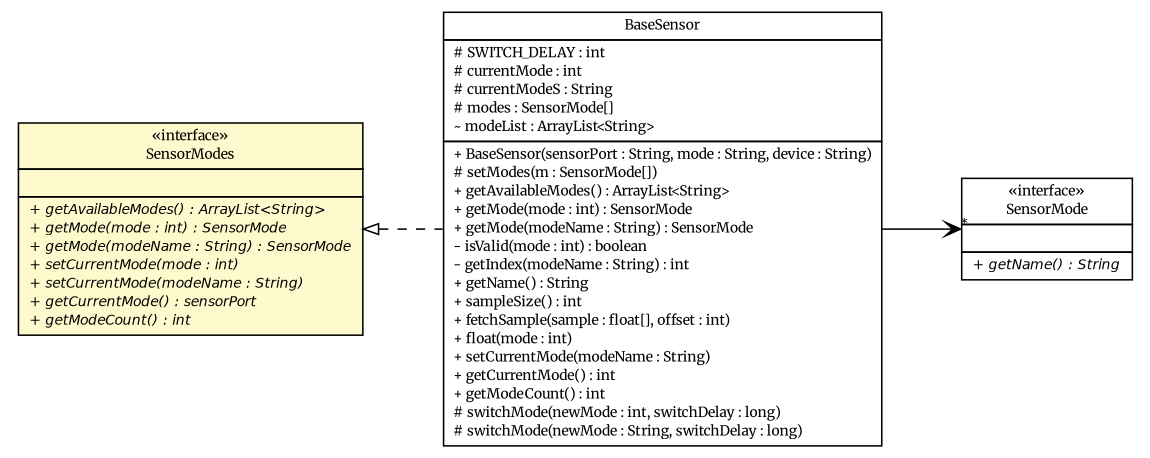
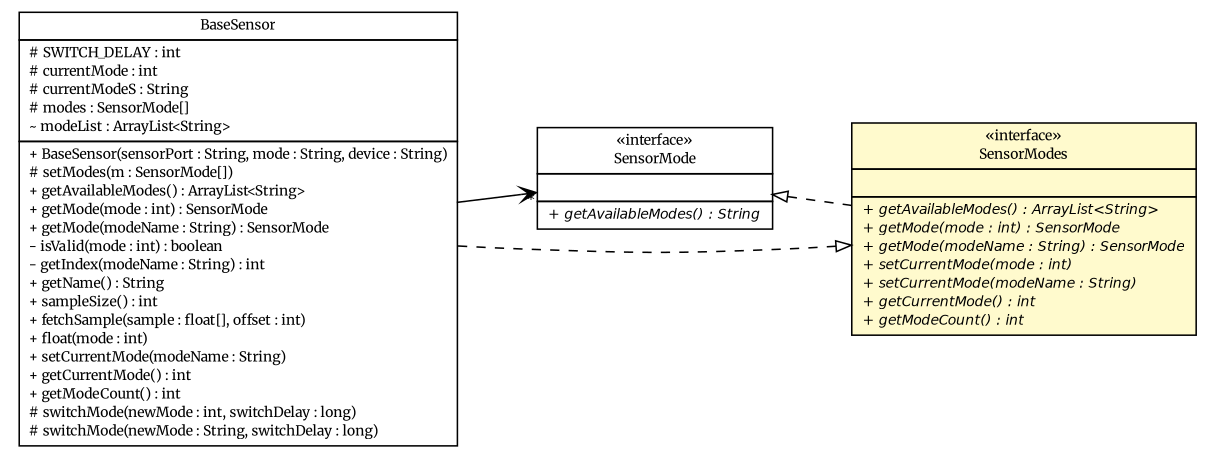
  digraph {
    fontname=Merriweather
    nodesep=0.25
    rankdir=LR
    ranksep=0.5
    node [fontcolor=black fontname=Merriweather fontsize=9.0 shape=plaintext]
    edge [fontname=Merriweather fontsize=10 headport=p labelfontname=Helvetica labelfontsize=10 tailport=p arrowtail=empty dir=back style=dashed]
    n1 [label=<<table title="ev3dev.hardware.sensors.BaseSensor" border="0" cellborder="1" cellspacing="0" cellpadding="2" port="p" href="./BaseSensor.html"> 		<tr><td><table border="0" cellspacing="0" cellpadding="1"> <tr><td align="center" balign="center"> BaseSensor </td></tr> 		</table></td></tr> 		<tr><td><table border="0" cellspacing="0" cellpadding="1"> <tr><td align="left" balign="left"> # SWITCH_DELAY : int </td></tr> <tr><td align="left" balign="left"> # currentMode : int </td></tr> <tr><td align="left" balign="left"> # currentModeS : String </td></tr> <tr><td align="left" balign="left"> # modes : SensorMode[] </td></tr> <tr><td align="left" balign="left"> ~ modeList : ArrayList&lt;String&gt; </td></tr> 		</table></td></tr> 		<tr><td><table border="0" cellspacing="0" cellpadding="1"> <tr><td align="left" balign="left"> + BaseSensor(sensorPort : String, mode : String, device : String) </td></tr> <tr><td align="left" balign="left"> # setModes(m : SensorMode[]) </td></tr> <tr><td align="left" balign="left"> + getAvailableModes() : ArrayList&lt;String&gt; </td></tr> <tr><td align="left" balign="left"> + getMode(mode : int) : SensorMode </td></tr> <tr><td align="left" balign="left"> + getMode(modeName : String) : SensorMode </td></tr> <tr><td align="left" balign="left"> - isValid(mode : int) : boolean </td></tr> <tr><td align="left" balign="left"> - getIndex(modeName : String) : int </td></tr> <tr><td align="left" balign="left"> + getName() : String </td></tr> <tr><td align="left" balign="left"> + sampleSize() : int </td></tr> <tr><td align="left" balign="left"> + fetchSample(sample : float[], offset : int) </td></tr> <tr><td align="left" balign="left"> + float(mode : int) </td></tr> <tr><td align="left" balign="left"> + setCurrentMode(modeName : String) </td></tr> <tr><td align="left" balign="left"> + getCurrentMode() : int </td></tr> <tr><td align="left" balign="left"> + getModeCount() : int </td></tr> <tr><td align="left" balign="left"> # switchMode(newMode : int, switchDelay : long) </td></tr> <tr><td align="left" balign="left"> # switchMode(newMode : String, switchDelay : long) </td></tr> 		</table></td></tr> 		</table>>]
-   n2 [label=<<table title="ev3dev.hardware.sensors.SensorMode" border="0" cellborder="1" cellspacing="0" cellpadding="2" port="p" href="./SensorMode.html"> 		<tr><td><table border="0" cellspacing="0" cellpadding="1"> <tr><td align="center" balign="center"> &#171;interface&#187; </td></tr> <tr><td align="center" balign="center"> SensorMode </td></tr> 		</table></td></tr> 		<tr><td><table border="0" cellspacing="0" cellpadding="1"> <tr><td align="left" balign="left">  </td></tr> 		</table></td></tr> 		<tr><td><table border="0" cellspacing="0" cellpadding="1"> <tr><td align="left" balign="left"><font face="Helvetica-Oblique" point-size="9.0"> + getName() : String </font></td></tr> 		</table></td></tr> 		</table>>]
-   n3 [label=<<table title="ev3dev.hardware.sensors.SensorModes" border="0" cellborder="1" cellspacing="0" cellpadding="2" port="p" bgcolor="lemonChiffon" href="./SensorModes.html"> 		<tr><td><table border="0" cellspacing="0" cellpadding="1"> <tr><td align="center" balign="center"> &#171;interface&#187; </td></tr> <tr><td align="center" balign="center"> SensorModes </td></tr> 		</table></td></tr> 		<tr><td><table border="0" cellspacing="0" cellpadding="1"> <tr><td align="left" balign="left">  </td></tr> 		</table></td></tr> 		<tr><td><table border="0" cellspacing="0" cellpadding="1"> <tr><td align="left" balign="left"><font face="Helvetica-Oblique" point-size="9.0"> + getAvailableModes() : ArrayList&lt;String&gt; </font></td></tr> <tr><td align="left" balign="left"><font face="Helvetica-Oblique" point-size="9.0"> + getMode(mode : int) : SensorMode </font></td></tr> <tr><td align="left" balign="left"><font face="Helvetica-Oblique" point-size="9.0"> + getMode(modeName : String) : SensorMode </font></td></tr> <tr><td align="left" balign="left"><font face="Helvetica-Oblique" point-size="9.0"> + setCurrentMode(mode : int) </font></td></tr> <tr><td align="left" balign="left"><font face="Helvetica-Oblique" point-size="9.0"> + setCurrentMode(modeName : String) </font></td></tr> <tr><td align="left" balign="left"><font face="Helvetica-Oblique" point-size="9.0"> + getCurrentMode() : sensorPort </font></td></tr> <tr><td align="left" balign="left"><font face="Helvetica-Oblique" point-size="9.0"> + getModeCount() : int </font></td></tr> 		</table></td></tr> 		</table>>]
+   n2 [label=<<table title="ev3dev.hardware.sensors.SensorMode" border="0" cellborder="1" cellspacing="0" cellpadding="2" port="p" href="./SensorMode.html"> 		<tr><td><table border="0" cellspacing="0" cellpadding="1"> <tr><td align="center" balign="center"> &#171;interface&#187; </td></tr> <tr><td align="center" balign="center"> SensorMode </td></tr> 		</table></td></tr> 		<tr><td><table border="0" cellspacing="0" cellpadding="1"> <tr><td align="left" balign="left">  </td></tr> 		</table></td></tr> 		<tr><td><table border="0" cellspacing="0" cellpadding="1"> <tr><td align="left" balign="left"><font face="Helvetica-Oblique" point-size="9.0"> + getAvailableModes() : String </font></td></tr> 		</table></td></tr> 		</table>>]
+   n3 [label=<<table title="ev3dev.hardware.sensors.SensorModes" border="0" cellborder="1" cellspacing="0" cellpadding="2" port="p" bgcolor="lemonChiffon" href="./SensorModes.html"> 		<tr><td><table border="0" cellspacing="0" cellpadding="1"> <tr><td align="center" balign="center"> &#171;interface&#187; </td></tr> <tr><td align="center" balign="center"> SensorModes </td></tr> 		</table></td></tr> 		<tr><td><table border="0" cellspacing="0" cellpadding="1"> <tr><td align="left" balign="left">  </td></tr> 		</table></td></tr> 		<tr><td><table border="0" cellspacing="0" cellpadding="1"> <tr><td align="left" balign="left"><font face="Helvetica-Oblique" point-size="9.0"> + getAvailableModes() : ArrayList&lt;String&gt; </font></td></tr> <tr><td align="left" balign="left"><font face="Helvetica-Oblique" point-size="9.0"> + getMode(mode : int) : SensorMode </font></td></tr> <tr><td align="left" balign="left"><font face="Helvetica-Oblique" point-size="9.0"> + getMode(modeName : String) : SensorMode </font></td></tr> <tr><td align="left" balign="left"><font face="Helvetica-Oblique" point-size="9.0"> + setCurrentMode(mode : int) </font></td></tr> <tr><td align="left" balign="left"><font face="Helvetica-Oblique" point-size="9.0"> + setCurrentMode(modeName : String) </font></td></tr> <tr><td align="left" balign="left"><font face="Helvetica-Oblique" point-size="9.0"> + getCurrentMode() : int </font></td></tr> <tr><td align="left" balign="left"><font face="Helvetica-Oblique" point-size="9.0"> + getModeCount() : int </font></td></tr> 		</table></td></tr> 		</table>>]
    n1 -> n2 [arrowhead=open color=black fontcolor=black fontsize=10.0 headlabel="*" arrowtail="" dir="" style=""]
+   n2 -> n3
    n3 -> n1
  }
